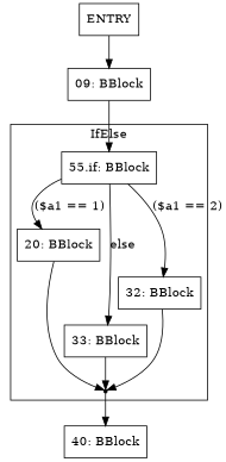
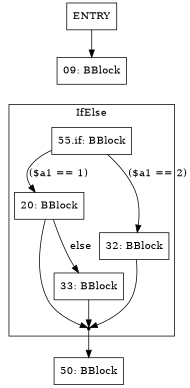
  digraph {
    node [shape=box]
    n1 [label="55.if: BBlock"]
    n2 [label="20: BBlock"]
    n3 [label="32: BBlock"]
    n4 [label="33: BBlock"]
    "landing_0_05.if" [shape=point]
-   n6 [label="40: BBlock"]
+   n6 [label="50: BBlock"]
    n7 [label="09: BBlock"]
    ENTRY
    subgraph cluster_1 {
      label=IfElse
      n1
      n2
      n3
      n4
      "landing_0_05.if"
    }
    n1 -> n2 [label="($a1 == 1)"]
    n1 -> n3 [label="($a1 == 2)"]
-   n1 -> n4 [label=else]
+   n2 -> n4 [label=else]
    n2 -> "landing_0_05.if"
    n3 -> "landing_0_05.if"
    n4 -> "landing_0_05.if"
    "landing_0_05.if" -> n6
-   n7 -> n1
    ENTRY -> n7
  }
